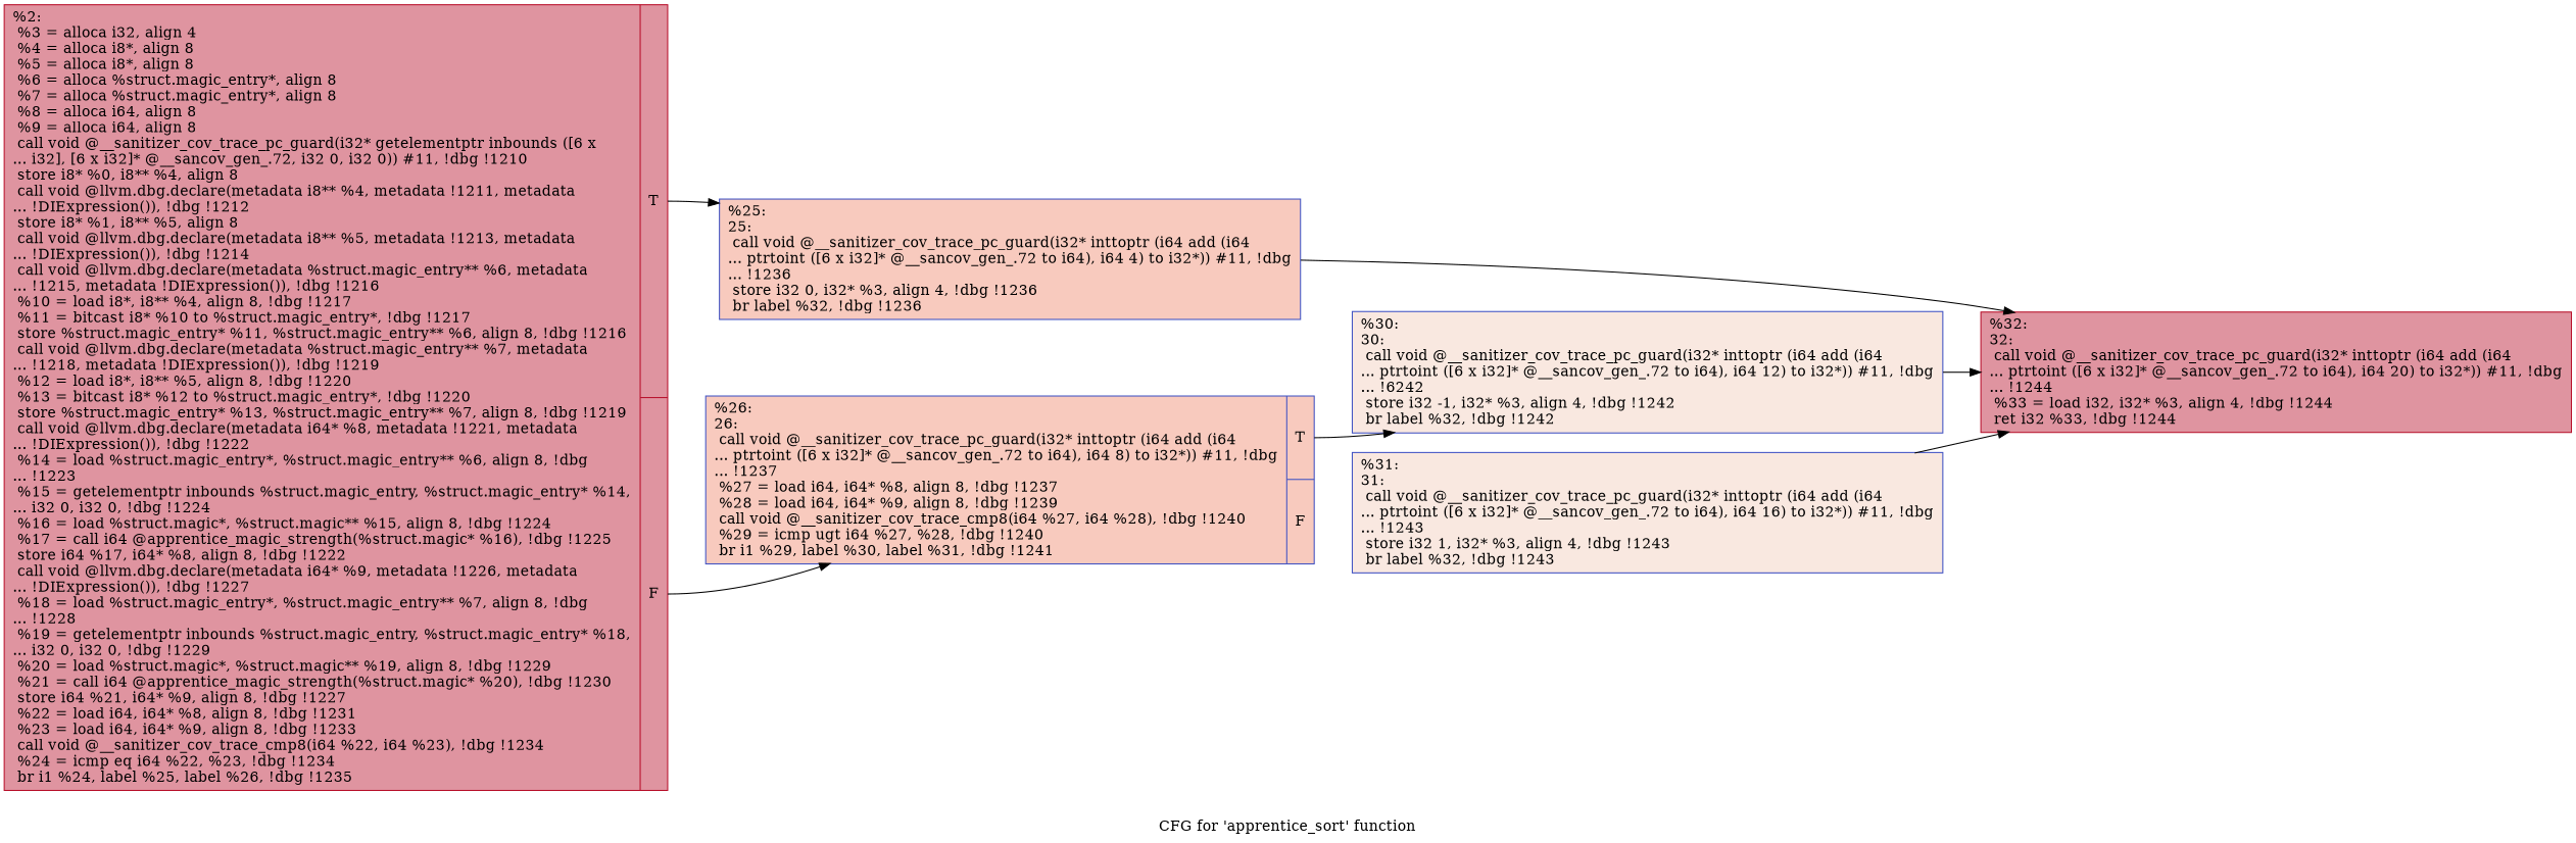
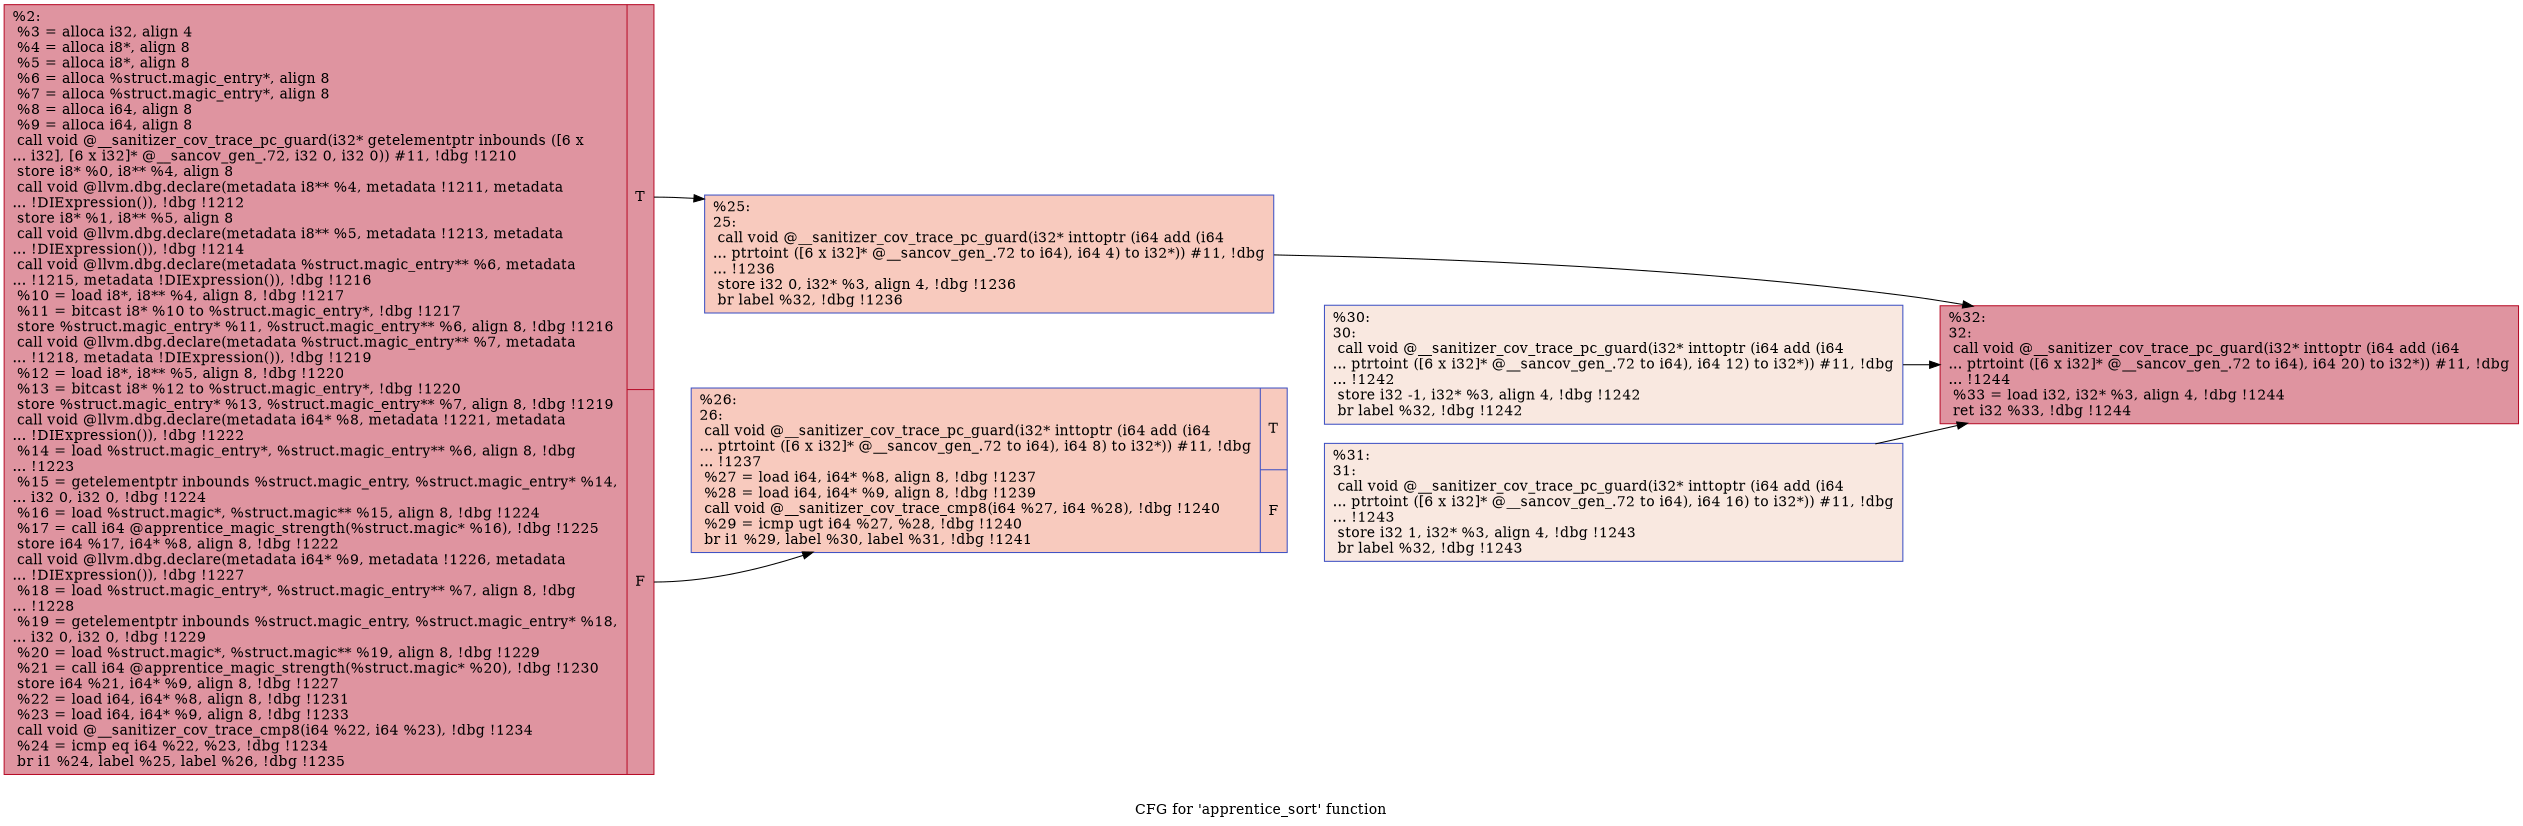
  digraph {
    label="CFG for 'apprentice_sort' function"
    rankdir=LR
    node [color="#3d50c3ff" fillcolor="#b70d2870" shape=record style=filled]
    n1 [color="#b70d28ff" label="{%2:\l  %3 = alloca i32, align 4\l  %4 = alloca i8*, align 8\l  %5 = alloca i8*, align 8\l  %6 = alloca %struct.magic_entry*, align 8\l  %7 = alloca %struct.magic_entry*, align 8\l  %8 = alloca i64, align 8\l  %9 = alloca i64, align 8\l  call void @__sanitizer_cov_trace_pc_guard(i32* getelementptr inbounds ([6 x\l... i32], [6 x i32]* @__sancov_gen_.72, i32 0, i32 0)) #11, !dbg !1210\l  store i8* %0, i8** %4, align 8\l  call void @llvm.dbg.declare(metadata i8** %4, metadata !1211, metadata\l... !DIExpression()), !dbg !1212\l  store i8* %1, i8** %5, align 8\l  call void @llvm.dbg.declare(metadata i8** %5, metadata !1213, metadata\l... !DIExpression()), !dbg !1214\l  call void @llvm.dbg.declare(metadata %struct.magic_entry** %6, metadata\l... !1215, metadata !DIExpression()), !dbg !1216\l  %10 = load i8*, i8** %4, align 8, !dbg !1217\l  %11 = bitcast i8* %10 to %struct.magic_entry*, !dbg !1217\l  store %struct.magic_entry* %11, %struct.magic_entry** %6, align 8, !dbg !1216\l  call void @llvm.dbg.declare(metadata %struct.magic_entry** %7, metadata\l... !1218, metadata !DIExpression()), !dbg !1219\l  %12 = load i8*, i8** %5, align 8, !dbg !1220\l  %13 = bitcast i8* %12 to %struct.magic_entry*, !dbg !1220\l  store %struct.magic_entry* %13, %struct.magic_entry** %7, align 8, !dbg !1219\l  call void @llvm.dbg.declare(metadata i64* %8, metadata !1221, metadata\l... !DIExpression()), !dbg !1222\l  %14 = load %struct.magic_entry*, %struct.magic_entry** %6, align 8, !dbg\l... !1223\l  %15 = getelementptr inbounds %struct.magic_entry, %struct.magic_entry* %14,\l... i32 0, i32 0, !dbg !1224\l  %16 = load %struct.magic*, %struct.magic** %15, align 8, !dbg !1224\l  %17 = call i64 @apprentice_magic_strength(%struct.magic* %16), !dbg !1225\l  store i64 %17, i64* %8, align 8, !dbg !1222\l  call void @llvm.dbg.declare(metadata i64* %9, metadata !1226, metadata\l... !DIExpression()), !dbg !1227\l  %18 = load %struct.magic_entry*, %struct.magic_entry** %7, align 8, !dbg\l... !1228\l  %19 = getelementptr inbounds %struct.magic_entry, %struct.magic_entry* %18,\l... i32 0, i32 0, !dbg !1229\l  %20 = load %struct.magic*, %struct.magic** %19, align 8, !dbg !1229\l  %21 = call i64 @apprentice_magic_strength(%struct.magic* %20), !dbg !1230\l  store i64 %21, i64* %9, align 8, !dbg !1227\l  %22 = load i64, i64* %8, align 8, !dbg !1231\l  %23 = load i64, i64* %9, align 8, !dbg !1233\l  call void @__sanitizer_cov_trace_cmp8(i64 %22, i64 %23), !dbg !1234\l  %24 = icmp eq i64 %22, %23, !dbg !1234\l  br i1 %24, label %25, label %26, !dbg !1235\l|{<s0>T|<s1>F}}"]
    n2 [fillcolor="#ef886b70" label="{%25:\l25:                                               \l  call void @__sanitizer_cov_trace_pc_guard(i32* inttoptr (i64 add (i64\l... ptrtoint ([6 x i32]* @__sancov_gen_.72 to i64), i64 4) to i32*)) #11, !dbg\l... !1236\l  store i32 0, i32* %3, align 4, !dbg !1236\l  br label %32, !dbg !1236\l}"]
    n3 [fillcolor="#ef886b70" label="{%26:\l26:                                               \l  call void @__sanitizer_cov_trace_pc_guard(i32* inttoptr (i64 add (i64\l... ptrtoint ([6 x i32]* @__sancov_gen_.72 to i64), i64 8) to i32*)) #11, !dbg\l... !1237\l  %27 = load i64, i64* %8, align 8, !dbg !1237\l  %28 = load i64, i64* %9, align 8, !dbg !1239\l  call void @__sanitizer_cov_trace_cmp8(i64 %27, i64 %28), !dbg !1240\l  %29 = icmp ugt i64 %27, %28, !dbg !1240\l  br i1 %29, label %30, label %31, !dbg !1241\l|{<s0>T|<s1>F}}"]
    n4 [color="#b70d28ff" label="{%32:\l32:                                               \l  call void @__sanitizer_cov_trace_pc_guard(i32* inttoptr (i64 add (i64\l... ptrtoint ([6 x i32]* @__sancov_gen_.72 to i64), i64 20) to i32*)) #11, !dbg\l... !1244\l  %33 = load i32, i32* %3, align 4, !dbg !1244\l  ret i32 %33, !dbg !1244\l}"]
-   n5 [fillcolor="#f1ccb870" label="{%30:\l30:                                               \l  call void @__sanitizer_cov_trace_pc_guard(i32* inttoptr (i64 add (i64\l... ptrtoint ([6 x i32]* @__sancov_gen_.72 to i64), i64 12) to i32*)) #11, !dbg\l... !6242\l  store i32 -1, i32* %3, align 4, !dbg !1242\l  br label %32, !dbg !1242\l}"]
+   n5 [fillcolor="#f1ccb870" label="{%30:\l30:                                               \l  call void @__sanitizer_cov_trace_pc_guard(i32* inttoptr (i64 add (i64\l... ptrtoint ([6 x i32]* @__sancov_gen_.72 to i64), i64 12) to i32*)) #11, !dbg\l... !1242\l  store i32 -1, i32* %3, align 4, !dbg !1242\l  br label %32, !dbg !1242\l}"]
    n6 [fillcolor="#f1ccb870" label="{%31:\l31:                                               \l  call void @__sanitizer_cov_trace_pc_guard(i32* inttoptr (i64 add (i64\l... ptrtoint ([6 x i32]* @__sancov_gen_.72 to i64), i64 16) to i32*)) #11, !dbg\l... !1243\l  store i32 1, i32* %3, align 4, !dbg !1243\l  br label %32, !dbg !1243\l}"]
    n1 -> n2 [tailport=s0]
    n1 -> n3 [tailport=s1]
    n2 -> n4
-   n3 -> n5 [tailport=s0]
    n5 -> n4
    n6 -> n4
  }
